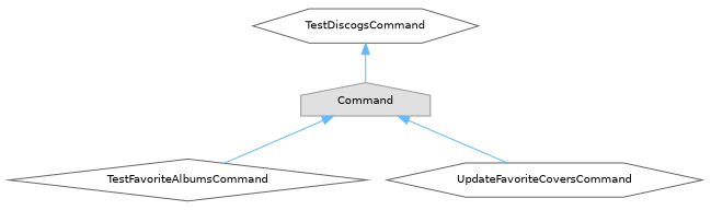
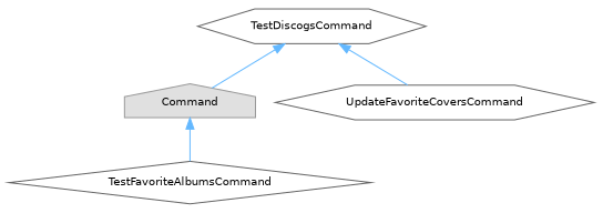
  digraph {
    rankdir=TB
    node [color=grey40 fillcolor=white fontname=Helvetica fontsize=10 shape=hexagon style=filled]
    edge [color=steelblue1 dir=back fontname=Helvetica fontsize=10 labelfontname=Helvetica labelfontsize=10 style=solid]
    n1 [color=grey60 fillcolor="#E0E0E0" height=0.2 label=Command shape=house width=0.4]
    n2 [height=0.2 label=TestFavoriteAlbumsCommand shape=diamond width=0.4]
    n3 [height=0.2 label=UpdateFavoriteCoversCommand width=0.4]
    n4 [height=0.2 label=TestDiscogsCommand width=0.4]
    n1 -> n2
-   n1 -> n3
+   n4 -> n3
    n4 -> n1
  }
